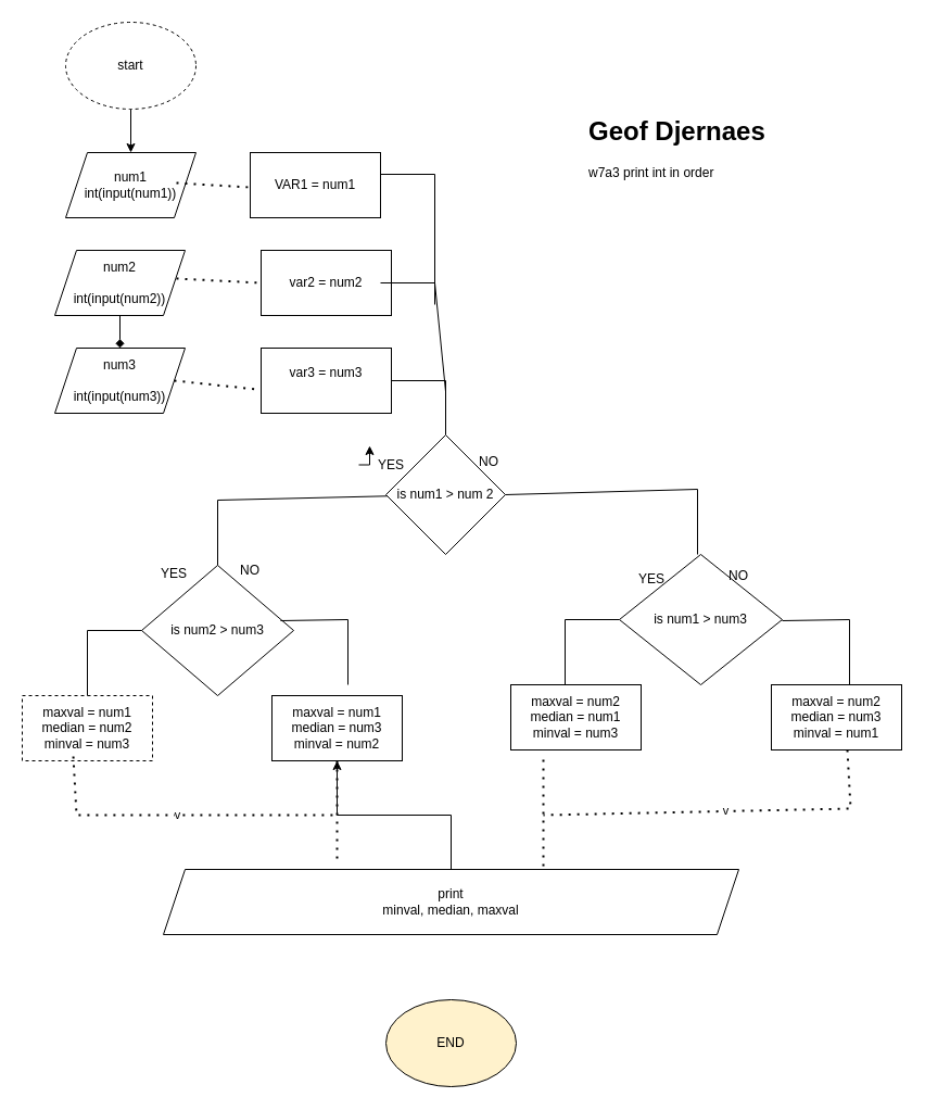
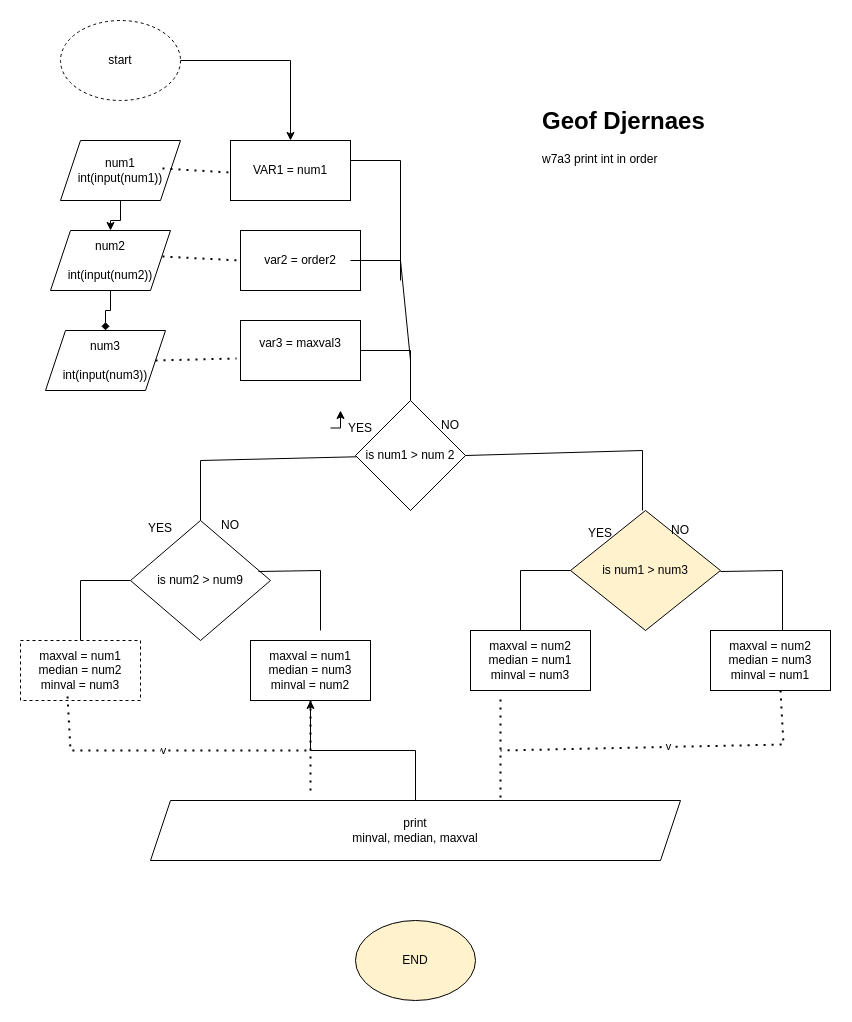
  <mxCell id="0" />
  <mxCell id="1" parent="0" />
- <mxCell id="2" value="" style="edgeStyle=orthogonalEdgeStyle;rounded=0;orthogonalLoop=1;jettySize=auto;html=1;" edge="1" parent="1" source="3" target="8"><mxGeometry relative="1" as="geometry" /></mxCell>
+ <mxCell id="2" value="" style="edgeStyle=orthogonalEdgeStyle;rounded=0;orthogonalLoop=1;jettySize=auto;html=1;" edge="1" parent="1" source="3" target="11"><mxGeometry relative="1" as="geometry" /></mxCell>
  <mxCell id="3" value="start" style="ellipse;whiteSpace=wrap;html=1;dashed=1;" vertex="1" parent="1"><mxGeometry x="60" y="20" width="120" height="80" as="geometry" /></mxCell>
- <mxCell id="4" value="num3&lt;div&gt;&lt;br&gt;&lt;/div&gt;&lt;div&gt;int(input(num3))&lt;/div&gt;" style="shape=parallelogram;perimeter=parallelogramPerimeter;whiteSpace=wrap;html=1;fixedSize=1;" vertex="1" parent="1"><mxGeometry x="50" y="320" width="120" height="60" as="geometry" /></mxCell>
+ <mxCell id="4" value="num3&lt;div&gt;&lt;br&gt;&lt;/div&gt;&lt;div&gt;int(input(num3))&lt;/div&gt;" style="shape=parallelogram;perimeter=parallelogramPerimeter;whiteSpace=wrap;html=1;fixedSize=1;" vertex="1" parent="1"><mxGeometry x="45" y="330" width="120" height="60" as="geometry" /></mxCell>
  <mxCell id="5" value="" style="edgeStyle=orthogonalEdgeStyle;rounded=0;orthogonalLoop=1;jettySize=auto;html=1;endArrow=diamond;" edge="1" parent="1" source="6" target="4"><mxGeometry relative="1" as="geometry" /></mxCell>
  <mxCell id="6" value="num2&lt;div&gt;&lt;br&gt;&lt;/div&gt;&lt;div&gt;int(input(num2))&lt;/div&gt;" style="shape=parallelogram;perimeter=parallelogramPerimeter;whiteSpace=wrap;html=1;fixedSize=1;" vertex="1" parent="1"><mxGeometry x="50" y="230" width="120" height="60" as="geometry" /></mxCell>
+ <mxCell id="7" value="" style="edgeStyle=orthogonalEdgeStyle;rounded=0;orthogonalLoop=1;jettySize=auto;html=1;" edge="1" parent="1" source="8" target="6"><mxGeometry relative="1" as="geometry" /></mxCell>
  <mxCell id="8" value="num1&lt;div&gt;int(input(num1))&lt;/div&gt;" style="shape=parallelogram;perimeter=parallelogramPerimeter;whiteSpace=wrap;html=1;fixedSize=1;" vertex="1" parent="1"><mxGeometry x="60" y="140" width="120" height="60" as="geometry" /></mxCell>
- <mxCell id="9" value="var3 = num3&lt;div&gt;&lt;br&gt;&lt;/div&gt;" style="rounded=0;whiteSpace=wrap;html=1;" vertex="1" parent="1"><mxGeometry x="240" y="320" width="120" height="60" as="geometry" /></mxCell>
- <mxCell id="10" value="var2 = num2" style="rounded=0;whiteSpace=wrap;html=1;" vertex="1" parent="1"><mxGeometry x="240" y="230" width="120" height="60" as="geometry" /></mxCell>
+ <mxCell id="9" value="var3 = maxval3&lt;div&gt;&lt;br&gt;&lt;/div&gt;" style="rounded=0;whiteSpace=wrap;html=1;" vertex="1" parent="1"><mxGeometry x="240" y="320" width="120" height="60" as="geometry" /></mxCell>
+ <mxCell id="10" value="var2 = order2" style="rounded=0;whiteSpace=wrap;html=1;" vertex="1" parent="1"><mxGeometry x="240" y="230" width="120" height="60" as="geometry" /></mxCell>
  <mxCell id="11" value="VAR1 = num1" style="rounded=0;whiteSpace=wrap;html=1;" vertex="1" parent="1"><mxGeometry x="230" y="140" width="120" height="60" as="geometry" /></mxCell>
  <mxCell id="12" value="END" style="ellipse;whiteSpace=wrap;html=1;fillColor=#fff2cc;" vertex="1" parent="1"><mxGeometry x="355" y="920" width="120" height="80" as="geometry" /></mxCell>
  <mxCell id="13" value="" style="edgeStyle=orthogonalEdgeStyle;rounded=0;orthogonalLoop=1;jettySize=auto;html=1;" edge="1" parent="1" source="14" target="20"><mxGeometry relative="1" as="geometry" /></mxCell>
  <mxCell id="14" value="print&lt;div&gt;minval, median, maxval&lt;/div&gt;" style="shape=parallelogram;perimeter=parallelogramPerimeter;whiteSpace=wrap;html=1;fixedSize=1;" vertex="1" parent="1"><mxGeometry x="150" y="800" width="530" height="60" as="geometry" /></mxCell>
  <mxCell id="15" value="is num1 &amp;gt; num 2" style="rhombus;whiteSpace=wrap;html=1;" vertex="1" parent="1"><mxGeometry x="355" y="400" width="110" height="110" as="geometry" /></mxCell>
- <mxCell id="16" value="is num2 &amp;gt; num3" style="rhombus;whiteSpace=wrap;html=1;" vertex="1" parent="1"><mxGeometry x="130" y="520" width="140" height="120" as="geometry" /></mxCell>
- <mxCell id="17" value="is num1 &amp;gt; num3" style="rhombus;whiteSpace=wrap;html=1;" vertex="1" parent="1"><mxGeometry x="570" y="510" width="150" height="120" as="geometry" /></mxCell>
+ <mxCell id="16" value="is num2 &amp;gt; num9" style="rhombus;whiteSpace=wrap;html=1;" vertex="1" parent="1"><mxGeometry x="130" y="520" width="140" height="120" as="geometry" /></mxCell>
+ <mxCell id="17" value="is num1 &amp;gt; num3" style="rhombus;whiteSpace=wrap;html=1;fillColor=#fff2cc;" vertex="1" parent="1"><mxGeometry x="570" y="510" width="150" height="120" as="geometry" /></mxCell>
  <mxCell id="18" value="maxval = num2&lt;div&gt;median = num1&lt;/div&gt;&lt;div&gt;minval = num3&lt;/div&gt;" style="rounded=0;whiteSpace=wrap;html=1;" vertex="1" parent="1"><mxGeometry x="470" y="630" width="120" height="60" as="geometry" /></mxCell>
  <mxCell id="19" value="maxval = num2&lt;div&gt;median = num3&lt;/div&gt;&lt;div&gt;minval = num1&lt;/div&gt;" style="rounded=0;whiteSpace=wrap;html=1;" vertex="1" parent="1"><mxGeometry x="710" y="630" width="120" height="60" as="geometry" /></mxCell>
  <mxCell id="20" value="maxval = num1&lt;div&gt;median = num3&lt;/div&gt;&lt;div&gt;minval = num2&lt;/div&gt;" style="rounded=0;whiteSpace=wrap;html=1;" vertex="1" parent="1"><mxGeometry x="250" y="640" width="120" height="60" as="geometry" /></mxCell>
  <mxCell id="21" value="maxval = num1&lt;div&gt;median = num2&lt;/div&gt;&lt;div&gt;minval = num3&lt;/div&gt;" style="rounded=0;whiteSpace=wrap;html=1;dashed=1;" vertex="1" parent="1"><mxGeometry x="20" y="640" width="120" height="60" as="geometry" /></mxCell>
  <mxCell id="22" value="NO" style="text;html=1;align=center;verticalAlign=middle;whiteSpace=wrap;rounded=0;" vertex="1" parent="1"><mxGeometry x="420" y="410" width="60" height="30" as="geometry" /></mxCell>
  <mxCell id="23" style="edgeStyle=orthogonalEdgeStyle;rounded=0;orthogonalLoop=1;jettySize=auto;html=1;exitX=0;exitY=0.25;exitDx=0;exitDy=0;" edge="1" parent="1" source="24"><mxGeometry relative="1" as="geometry"><mxPoint x="340" y="410" as="targetPoint" /></mxGeometry></mxCell>
  <mxCell id="24" value="YES&lt;div&gt;&lt;br&gt;&lt;/div&gt;" style="text;html=1;align=center;verticalAlign=middle;whiteSpace=wrap;rounded=0;" vertex="1" parent="1"><mxGeometry x="330" y="420" width="60" height="30" as="geometry" /></mxCell>
  <mxCell id="25" value="NO" style="text;html=1;align=center;verticalAlign=middle;whiteSpace=wrap;rounded=0;" vertex="1" parent="1"><mxGeometry x="200" y="510" width="60" height="30" as="geometry" /></mxCell>
  <mxCell id="26" value="YES&lt;div&gt;&lt;br&gt;&lt;/div&gt;" style="text;html=1;align=center;verticalAlign=middle;whiteSpace=wrap;rounded=0;" vertex="1" parent="1"><mxGeometry x="130" y="520" width="60" height="30" as="geometry" /></mxCell>
  <mxCell id="27" value="NO" style="text;html=1;align=center;verticalAlign=middle;whiteSpace=wrap;rounded=0;" vertex="1" parent="1"><mxGeometry x="650" y="515" width="60" height="30" as="geometry" /></mxCell>
  <mxCell id="28" value="YES&lt;div&gt;&lt;br&gt;&lt;/div&gt;" style="text;html=1;align=center;verticalAlign=middle;whiteSpace=wrap;rounded=0;" vertex="1" parent="1"><mxGeometry x="570" y="525" width="60" height="30" as="geometry" /></mxCell>
  <mxCell id="29" value="" style="endArrow=none;html=1;rounded=0;entryX=0;entryY=0.5;entryDx=0;entryDy=0;exitX=0.5;exitY=0;exitDx=0;exitDy=0;" edge="1" parent="1" source="21" target="16"><mxGeometry width="50" height="50" relative="1" as="geometry"><mxPoint x="350" y="690" as="sourcePoint" /><mxPoint x="400" y="640" as="targetPoint" /><Array as="points"><mxPoint x="80" y="580" /></Array></mxGeometry></mxCell>
  <mxCell id="30" value="" style="endArrow=none;html=1;rounded=0;entryX=0;entryY=0.5;entryDx=0;entryDy=0;exitX=0.5;exitY=0;exitDx=0;exitDy=0;" edge="1" parent="1"><mxGeometry width="50" height="50" relative="1" as="geometry"><mxPoint x="520" y="630" as="sourcePoint" /><mxPoint x="570" y="570" as="targetPoint" /><Array as="points"><mxPoint x="520" y="570" /></Array></mxGeometry></mxCell>
  <mxCell id="31" value="" style="endArrow=none;html=1;rounded=0;entryX=0.914;entryY=0.425;entryDx=0;entryDy=0;exitX=0.5;exitY=0;exitDx=0;exitDy=0;entryPerimeter=0;" edge="1" parent="1" target="16"><mxGeometry width="50" height="50" relative="1" as="geometry"><mxPoint x="320" y="630" as="sourcePoint" /><mxPoint x="370" y="570" as="targetPoint" /><Array as="points"><mxPoint x="320" y="570" /></Array></mxGeometry></mxCell>
  <mxCell id="32" value="" style="endArrow=none;html=1;rounded=0;entryX=0.914;entryY=0.425;entryDx=0;entryDy=0;exitX=0.5;exitY=0;exitDx=0;exitDy=0;entryPerimeter=0;" edge="1" parent="1"><mxGeometry width="50" height="50" relative="1" as="geometry"><mxPoint x="782" y="630" as="sourcePoint" /><mxPoint x="720" y="571" as="targetPoint" /><Array as="points"><mxPoint x="782" y="570" /></Array></mxGeometry></mxCell>
  <mxCell id="33" value="" style="endArrow=none;html=1;rounded=0;exitX=0.5;exitY=0;exitDx=0;exitDy=0;" edge="1" parent="1" target="15"><mxGeometry width="50" height="50" relative="1" as="geometry"><mxPoint x="200" y="520" as="sourcePoint" /><mxPoint x="250" y="460" as="targetPoint" /><Array as="points"><mxPoint x="200" y="460" /></Array></mxGeometry></mxCell>
  <mxCell id="34" value="" style="endArrow=none;html=1;rounded=0;entryX=1;entryY=0.5;entryDx=0;entryDy=0;exitX=0.5;exitY=0;exitDx=0;exitDy=0;" edge="1" parent="1" target="15"><mxGeometry width="50" height="50" relative="1" as="geometry"><mxPoint x="642" y="510" as="sourcePoint" /><mxPoint x="580" y="451" as="targetPoint" /><Array as="points"><mxPoint x="642" y="450" /></Array></mxGeometry></mxCell>
  <mxCell id="35" value="" style="endArrow=none;dashed=1;html=1;dashPattern=1 3;strokeWidth=2;rounded=0;exitX=0.5;exitY=1;exitDx=0;exitDy=0;" edge="1" parent="1" source="20"><mxGeometry width="50" height="50" relative="1" as="geometry"><mxPoint x="350" y="690" as="sourcePoint" /><mxPoint x="310" y="790" as="targetPoint" /></mxGeometry></mxCell>
  <mxCell id="36" value="" style="endArrow=none;dashed=1;html=1;dashPattern=1 3;strokeWidth=2;rounded=0;exitX=0.5;exitY=1;exitDx=0;exitDy=0;entryX=0.185;entryY=0.017;entryDx=0;entryDy=0;entryPerimeter=0;" edge="1" parent="1"><mxGeometry width="50" height="50" relative="1" as="geometry"><mxPoint x="500" y="699" as="sourcePoint" /><mxPoint x="500" y="800" as="targetPoint" /></mxGeometry></mxCell>
  <mxCell id="37" value="v" style="endArrow=none;dashed=1;html=1;dashPattern=1 3;strokeWidth=2;rounded=0;exitX=0.392;exitY=0.933;exitDx=0;exitDy=0;exitPerimeter=0;" edge="1" parent="1" source="21"><mxGeometry width="50" height="50" relative="1" as="geometry"><mxPoint x="79.5" y="690" as="sourcePoint" /><mxPoint x="310" y="750" as="targetPoint" /><Array as="points"><mxPoint x="70" y="750" /></Array></mxGeometry></mxCell>
  <mxCell id="38" value="v" style="endArrow=none;dashed=1;html=1;dashPattern=1 3;strokeWidth=2;rounded=0;exitX=0.392;exitY=0.933;exitDx=0;exitDy=0;exitPerimeter=0;" edge="1" parent="1"><mxGeometry width="50" height="50" relative="1" as="geometry"><mxPoint x="780" y="690" as="sourcePoint" /><mxPoint x="500" y="750" as="targetPoint" /><Array as="points"><mxPoint x="783" y="744" /></Array></mxGeometry></mxCell>
  <mxCell id="39" value="" style="endArrow=none;dashed=1;html=1;dashPattern=1 3;strokeWidth=2;rounded=0;exitX=1;exitY=0.5;exitDx=0;exitDy=0;entryX=-0.033;entryY=0.633;entryDx=0;entryDy=0;entryPerimeter=0;" edge="1" parent="1" source="4" target="9"><mxGeometry width="50" height="50" relative="1" as="geometry"><mxPoint x="170" y="360" as="sourcePoint" /><mxPoint x="420" y="440" as="targetPoint" /></mxGeometry></mxCell>
  <mxCell id="40" value="" style="endArrow=none;dashed=1;html=1;dashPattern=1 3;strokeWidth=2;rounded=0;exitX=1;exitY=0.5;exitDx=0;exitDy=0;entryX=0;entryY=0.5;entryDx=0;entryDy=0;" edge="1" parent="1" target="10"><mxGeometry width="50" height="50" relative="1" as="geometry"><mxPoint x="162" y="256" as="sourcePoint" /><mxPoint x="230" y="260" as="targetPoint" /></mxGeometry></mxCell>
  <mxCell id="41" value="" style="endArrow=none;dashed=1;html=1;dashPattern=1 3;strokeWidth=2;rounded=0;exitX=1;exitY=0.5;exitDx=0;exitDy=0;" edge="1" parent="1"><mxGeometry width="50" height="50" relative="1" as="geometry"><mxPoint x="162" y="168" as="sourcePoint" /><mxPoint x="230" y="172" as="targetPoint" /></mxGeometry></mxCell>
  <mxCell id="42" value="" style="endArrow=none;html=1;rounded=0;entryX=0.5;entryY=0;entryDx=0;entryDy=0;exitX=1;exitY=0.5;exitDx=0;exitDy=0;" edge="1" parent="1" source="9" target="15"><mxGeometry width="50" height="50" relative="1" as="geometry"><mxPoint x="410" y="340" as="sourcePoint" /><mxPoint x="420" y="440" as="targetPoint" /><Array as="points"><mxPoint x="410" y="350" /></Array></mxGeometry></mxCell>
  <mxCell id="43" value="" style="endArrow=none;html=1;rounded=0;exitX=1;exitY=0.5;exitDx=0;exitDy=0;" edge="1" parent="1"><mxGeometry width="50" height="50" relative="1" as="geometry"><mxPoint x="350" y="260" as="sourcePoint" /><mxPoint x="410" y="360" as="targetPoint" /><Array as="points"><mxPoint x="400" y="260" /></Array></mxGeometry></mxCell>
  <mxCell id="44" value="" style="endArrow=none;html=1;rounded=0;exitX=1;exitY=0.5;exitDx=0;exitDy=0;" edge="1" parent="1"><mxGeometry width="50" height="50" relative="1" as="geometry"><mxPoint x="350" y="160" as="sourcePoint" /><mxPoint x="400" y="280" as="targetPoint" /><Array as="points"><mxPoint x="400" y="160" /></Array></mxGeometry></mxCell>
  <mxCell id="45" value="&lt;h1 style=&quot;margin-top: 0px;&quot;&gt;Geof Djernaes&lt;/h1&gt;&lt;div&gt;w7a3 print int in order&lt;/div&gt;" style="text;html=1;whiteSpace=wrap;overflow=hidden;rounded=0;" vertex="1" parent="1"><mxGeometry x="540" y="100" width="180" height="120" as="geometry" /></mxCell>
